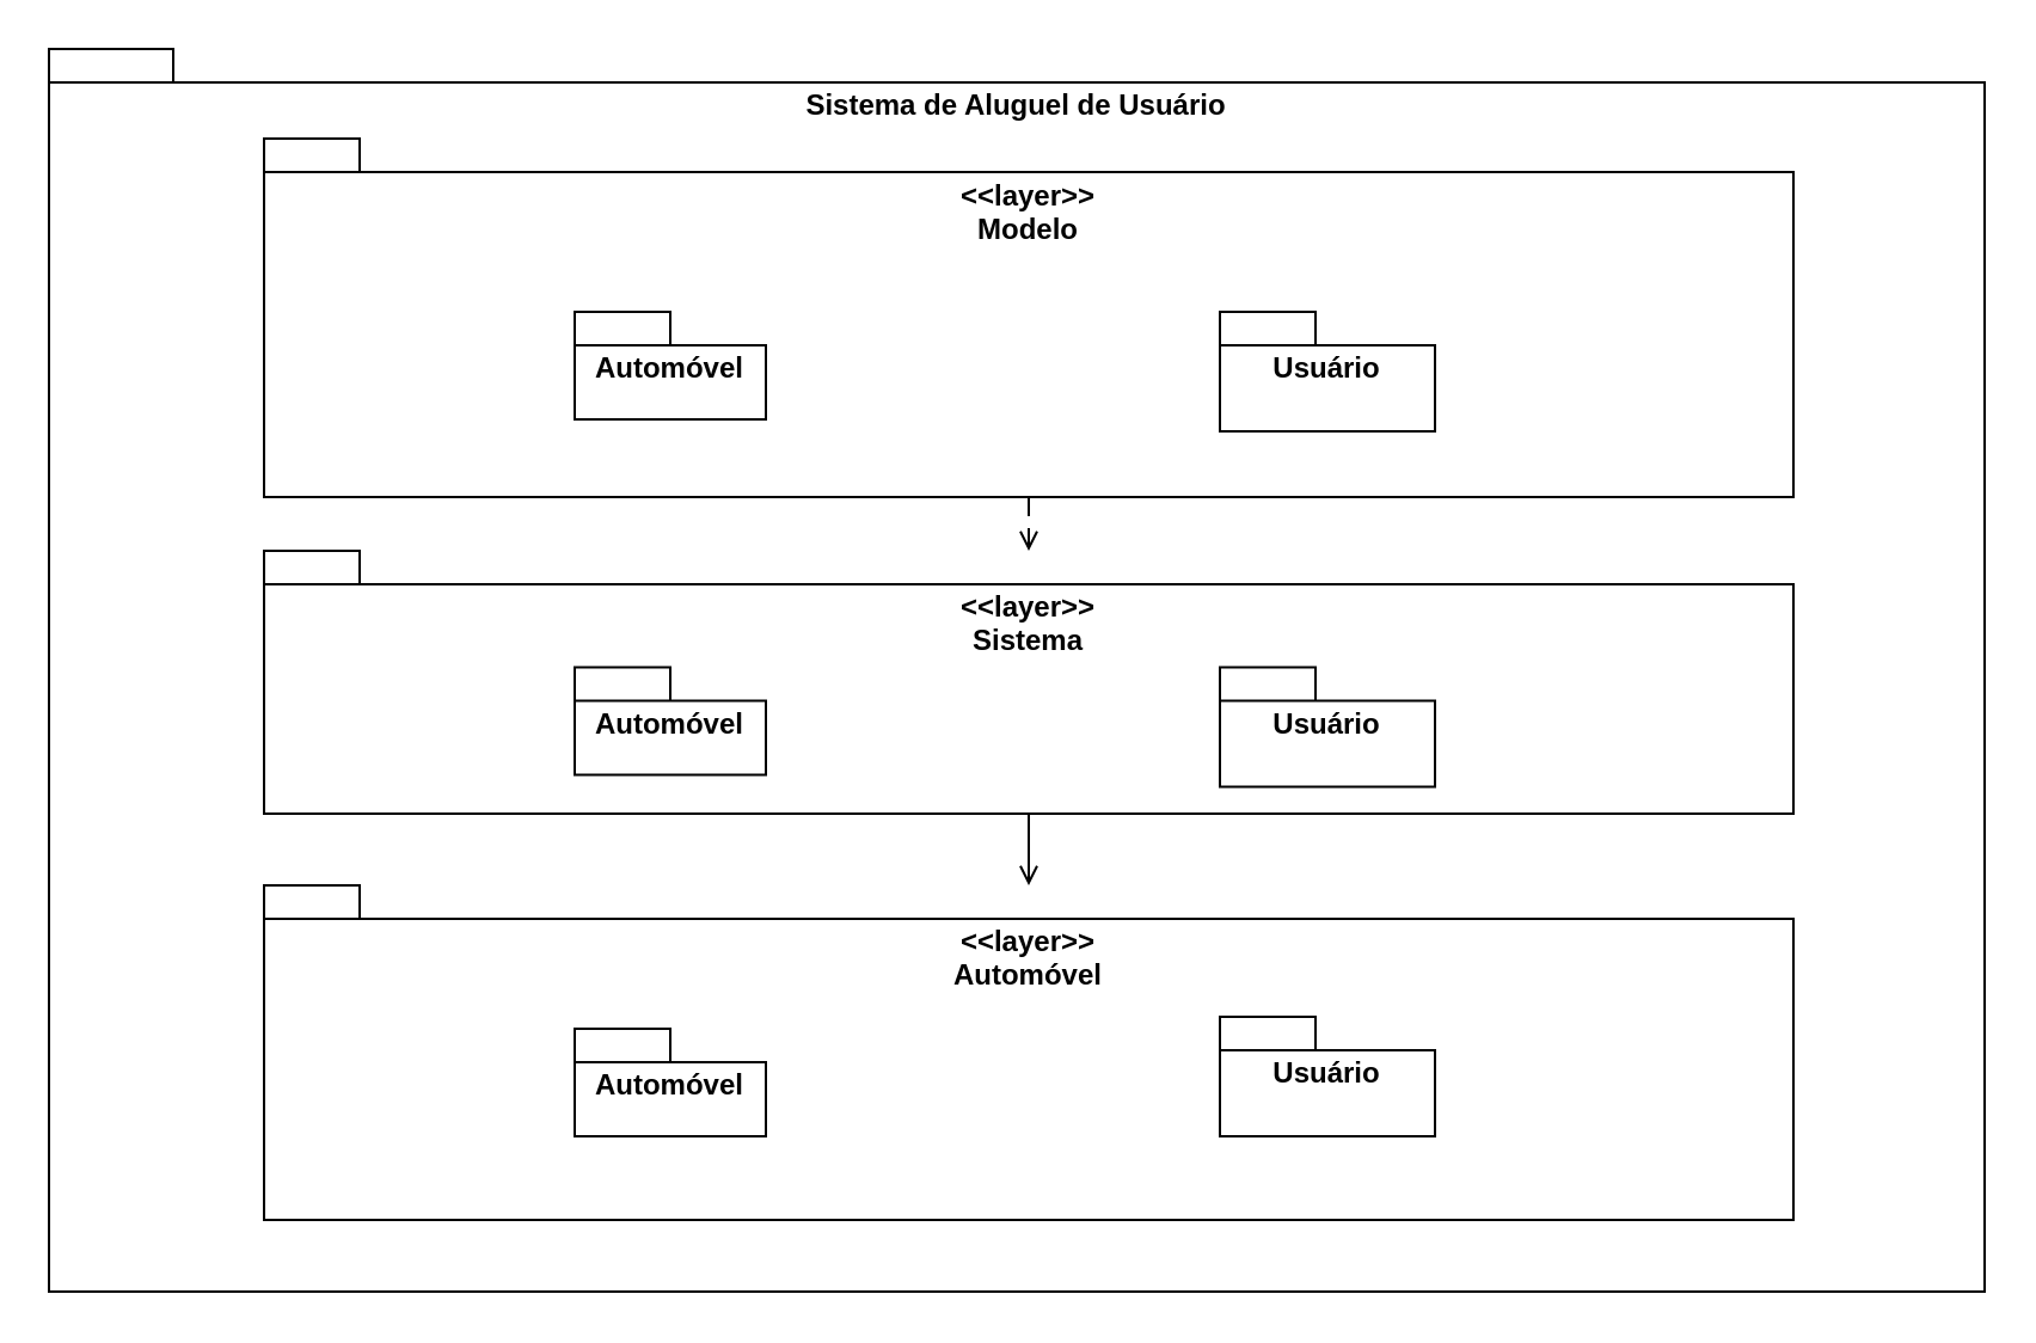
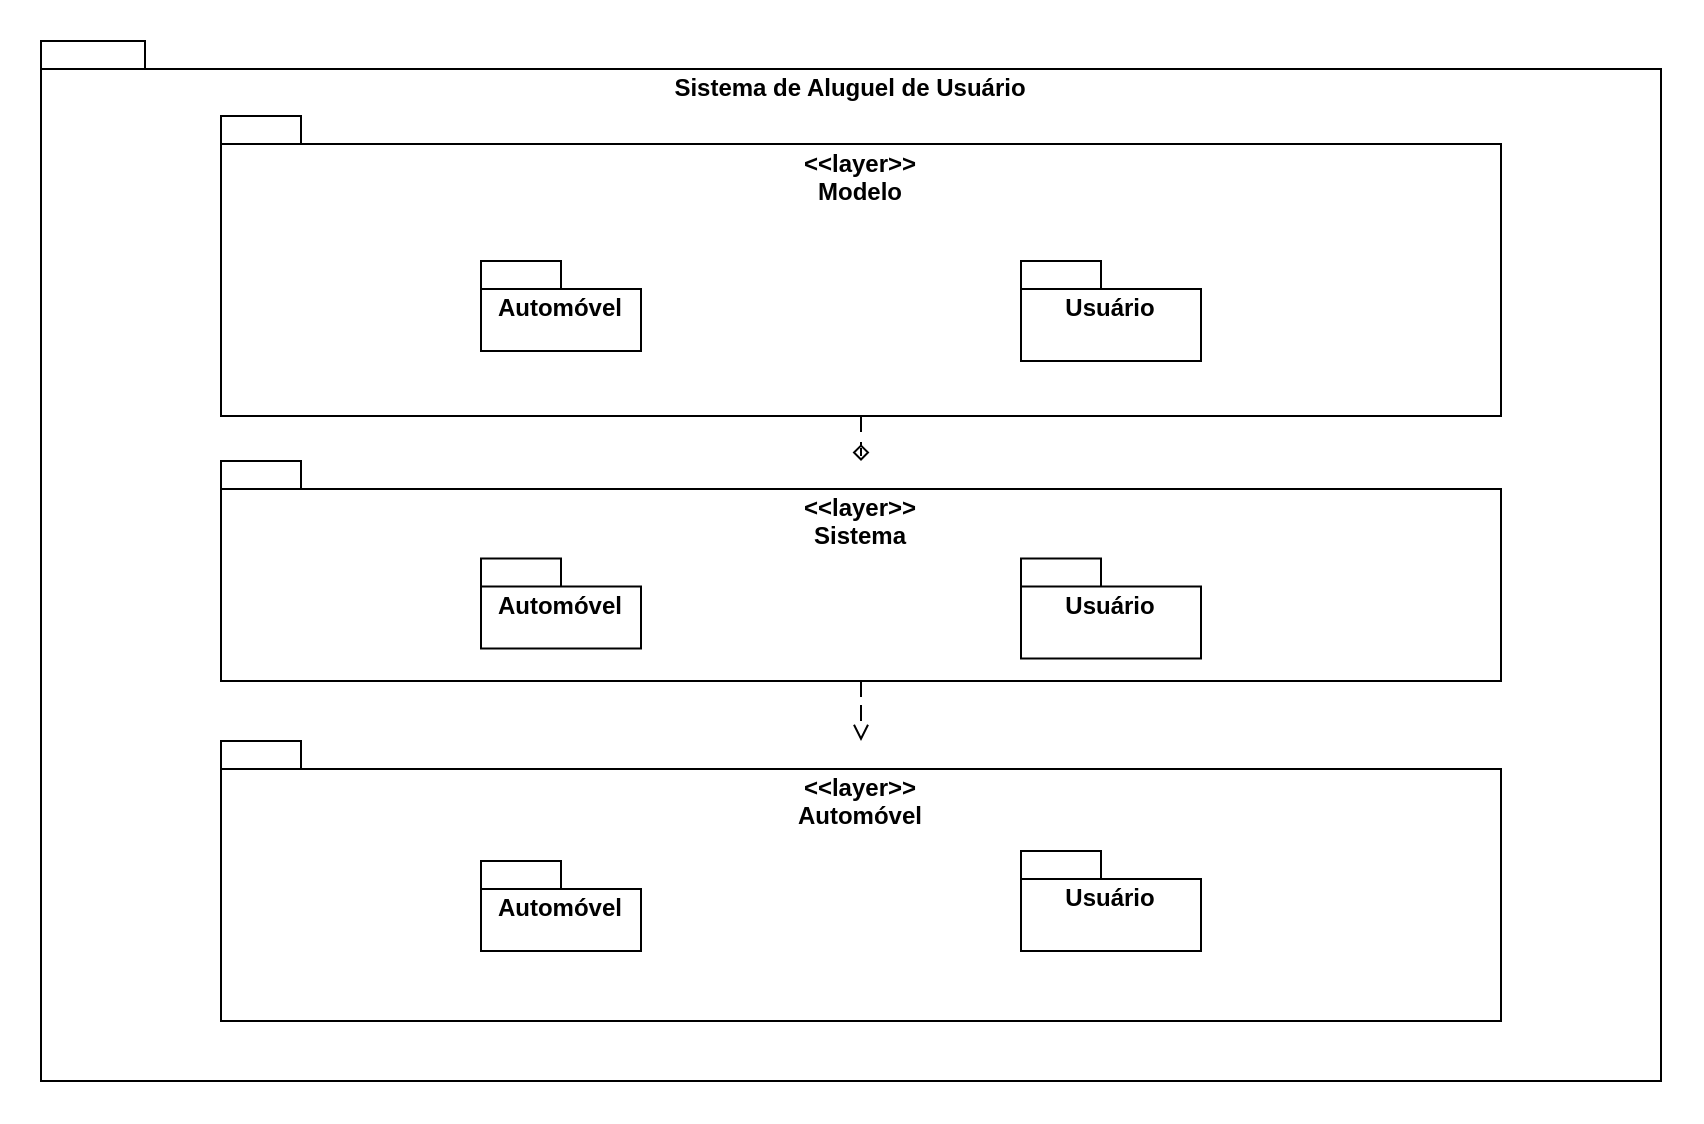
  <mxCell id="0" />
  <mxCell id="1" parent="0" />
  <mxCell id="2" value="Sistema de Aluguel de Usuário" style="shape=folder;fontStyle=1;spacingTop=10;tabWidth=40;tabHeight=14;tabPosition=left;html=1;whiteSpace=wrap;verticalAlign=top;" parent="1" vertex="1"><mxGeometry x="20" y="20" width="810" height="520" as="geometry" /></mxCell>
  <mxCell id="3" value="&lt;div&gt;&amp;lt;&amp;lt;layer&amp;gt;&amp;gt;&lt;/div&gt;Automóvel" style="shape=folder;fontStyle=1;spacingTop=10;tabWidth=40;tabHeight=14;tabPosition=left;html=1;whiteSpace=wrap;verticalAlign=top;" vertex="1" parent="1"><mxGeometry x="110" y="370" width="640" height="140" as="geometry" /></mxCell>
- <mxCell id="4" style="edgeStyle=orthogonalEdgeStyle;rounded=0;orthogonalLoop=1;jettySize=auto;html=1;dashed=1;dashPattern=8 8;endArrow=open;endFill=0;" edge="1" parent="1" source="5" target="7"><mxGeometry relative="1" as="geometry" /></mxCell>
+ <mxCell id="4" style="edgeStyle=orthogonalEdgeStyle;rounded=0;orthogonalLoop=1;jettySize=auto;html=1;dashed=1;dashPattern=8 8;endArrow=diamond;endFill=0;" edge="1" parent="1" source="5" target="7"><mxGeometry relative="1" as="geometry" /></mxCell>
  <mxCell id="5" value="&lt;div&gt;&amp;lt;&amp;lt;layer&amp;gt;&amp;gt;&lt;/div&gt;Modelo" style="shape=folder;fontStyle=1;spacingTop=10;tabWidth=40;tabHeight=14;tabPosition=left;html=1;whiteSpace=wrap;verticalAlign=top;" vertex="1" parent="1"><mxGeometry x="110" y="57.5" width="640" height="150" as="geometry" /></mxCell>
- <mxCell id="6" style="edgeStyle=orthogonalEdgeStyle;rounded=0;orthogonalLoop=1;jettySize=auto;html=1;dashed=0;dashPattern=8 8;endArrow=open;endFill=0;" edge="1" parent="1" source="7" target="3"><mxGeometry relative="1" as="geometry" /></mxCell>
+ <mxCell id="6" style="edgeStyle=orthogonalEdgeStyle;rounded=0;orthogonalLoop=1;jettySize=auto;html=1;dashed=1;dashPattern=8 8;endArrow=open;endFill=0;" edge="1" parent="1" source="7" target="3"><mxGeometry relative="1" as="geometry" /></mxCell>
  <mxCell id="7" value="&lt;div&gt;&amp;lt;&amp;lt;layer&amp;gt;&amp;gt;&lt;/div&gt;Sistema" style="shape=folder;fontStyle=1;spacingTop=10;tabWidth=40;tabHeight=14;tabPosition=left;html=1;whiteSpace=wrap;verticalAlign=top;" vertex="1" parent="1"><mxGeometry x="110" y="230" width="640" height="110" as="geometry" /></mxCell>
  <mxCell id="8" value="&lt;div&gt;&lt;span style=&quot;background-color: transparent; color: light-dark(rgb(0, 0, 0), rgb(255, 255, 255));&quot;&gt;Automóvel&lt;/span&gt;&lt;/div&gt;" style="shape=folder;fontStyle=1;spacingTop=10;tabWidth=40;tabHeight=14;tabPosition=left;html=1;whiteSpace=wrap;verticalAlign=top;" parent="1" vertex="1"><mxGeometry x="240" y="130" width="80" height="45" as="geometry" /></mxCell>
  <mxCell id="9" value="&lt;div&gt;&lt;span style=&quot;background-color: transparent; color: light-dark(rgb(0, 0, 0), rgb(255, 255, 255));&quot;&gt;Usuário&lt;/span&gt;&lt;/div&gt;" style="shape=folder;fontStyle=1;spacingTop=10;tabWidth=40;tabHeight=14;tabPosition=left;html=1;whiteSpace=wrap;verticalAlign=top;" parent="1" vertex="1"><mxGeometry x="510" y="130" width="90" height="50" as="geometry" /></mxCell>
  <mxCell id="10" value="&lt;div&gt;&lt;span style=&quot;background-color: transparent; color: light-dark(rgb(0, 0, 0), rgb(255, 255, 255));&quot;&gt;Automóvel&lt;/span&gt;&lt;/div&gt;" style="shape=folder;fontStyle=1;spacingTop=10;tabWidth=40;tabHeight=14;tabPosition=left;html=1;whiteSpace=wrap;verticalAlign=top;" vertex="1" parent="1"><mxGeometry x="240" y="430" width="80" height="45" as="geometry" /></mxCell>
  <mxCell id="11" value="&lt;div&gt;&lt;span style=&quot;background-color: transparent; color: light-dark(rgb(0, 0, 0), rgb(255, 255, 255));&quot;&gt;Usuário&lt;/span&gt;&lt;/div&gt;" style="shape=folder;fontStyle=1;spacingTop=10;tabWidth=40;tabHeight=14;tabPosition=left;html=1;whiteSpace=wrap;verticalAlign=top;" vertex="1" parent="1"><mxGeometry x="510" y="425" width="90" height="50" as="geometry" /></mxCell>
  <mxCell id="12" value="&lt;div&gt;&lt;span style=&quot;background-color: transparent; color: light-dark(rgb(0, 0, 0), rgb(255, 255, 255));&quot;&gt;Automóvel&lt;/span&gt;&lt;/div&gt;" style="shape=folder;fontStyle=1;spacingTop=10;tabWidth=40;tabHeight=14;tabPosition=left;html=1;whiteSpace=wrap;verticalAlign=top;" vertex="1" parent="1"><mxGeometry x="240" y="278.75" width="80" height="45" as="geometry" /></mxCell>
  <mxCell id="13" value="&lt;div&gt;&lt;span style=&quot;background-color: transparent; color: light-dark(rgb(0, 0, 0), rgb(255, 255, 255));&quot;&gt;Usuário&lt;/span&gt;&lt;/div&gt;" style="shape=folder;fontStyle=1;spacingTop=10;tabWidth=40;tabHeight=14;tabPosition=left;html=1;whiteSpace=wrap;verticalAlign=top;" vertex="1" parent="1"><mxGeometry x="510" y="278.75" width="90" height="50" as="geometry" /></mxCell>
